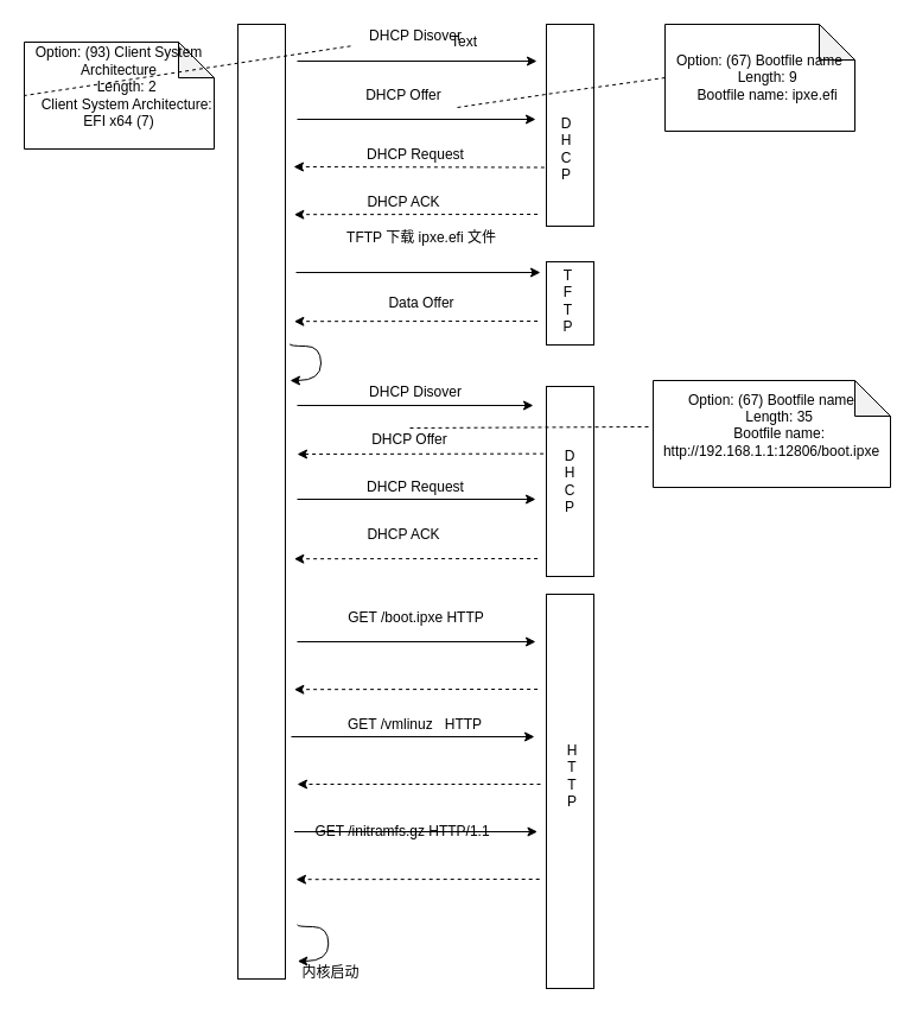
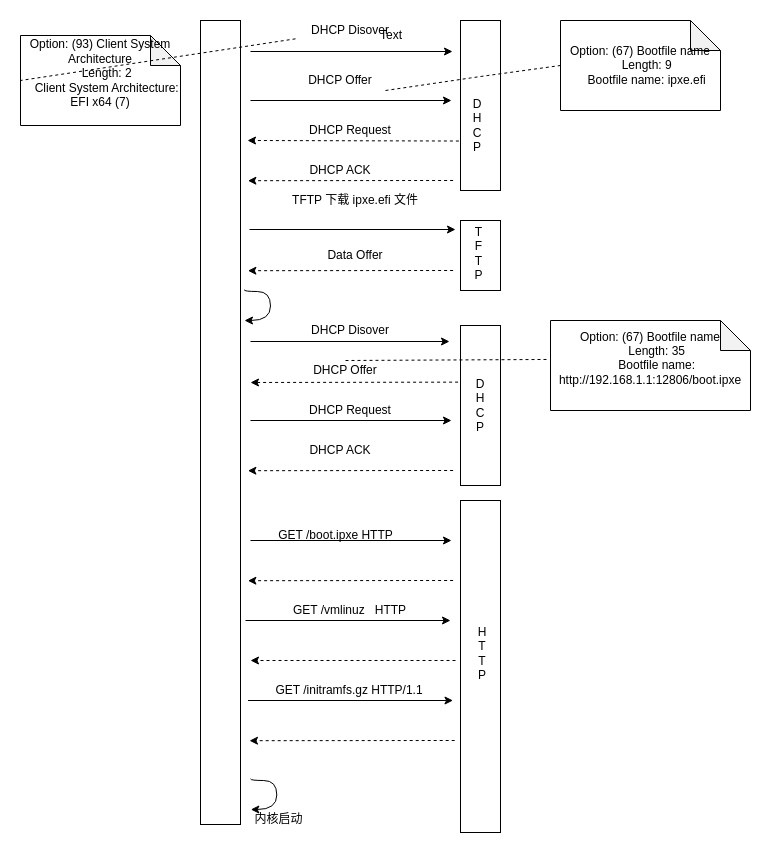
  <mxCell id="0" />
  <mxCell id="1" parent="0" />
  <mxCell id="2" value="" style="rounded=0;whiteSpace=wrap;html=1;" parent="1" vertex="1"><mxGeometry x="200" y="20" width="40" height="804" as="geometry" /></mxCell>
  <mxCell id="3" value="" style="rounded=0;whiteSpace=wrap;html=1;" parent="1" vertex="1"><mxGeometry x="460" y="20" width="40" height="170" as="geometry" /></mxCell>
  <mxCell id="4" value="" style="rounded=0;whiteSpace=wrap;html=1;" parent="1" vertex="1"><mxGeometry x="460" y="220" width="40" height="70" as="geometry" /></mxCell>
  <mxCell id="5" value="" style="endArrow=classic;html=1;" parent="1" edge="1"><mxGeometry width="50" height="50" relative="1" as="geometry"><mxPoint x="250" y="51" as="sourcePoint" /><mxPoint x="452" y="51" as="targetPoint" /><Array as="points" /></mxGeometry></mxCell>
  <mxCell id="6" value="DHCP Disover" style="text;html=1;strokeColor=none;fillColor=none;align=center;verticalAlign=middle;whiteSpace=wrap;rounded=0;" parent="1" vertex="1"><mxGeometry x="295" y="20" width="110" height="20" as="geometry" /></mxCell>
  <mxCell id="7" value="" style="endArrow=classic;html=1;dashed=1;exitX=-0.04;exitY=0.709;exitDx=0;exitDy=0;exitPerimeter=0;" parent="1" source="3" edge="1"><mxGeometry width="50" height="50" relative="1" as="geometry"><mxPoint x="450" y="130" as="sourcePoint" /><mxPoint x="247" y="140" as="targetPoint" /></mxGeometry></mxCell>
  <mxCell id="8" value="DHCP Offer" style="text;html=1;strokeColor=none;fillColor=none;align=center;verticalAlign=middle;whiteSpace=wrap;rounded=0;" parent="1" vertex="1"><mxGeometry x="295" y="70" width="90" height="20" as="geometry" /></mxCell>
  <mxCell id="9" value="" style="endArrow=classic;html=1;" parent="1" edge="1"><mxGeometry width="50" height="50" relative="1" as="geometry"><mxPoint x="250" y="100" as="sourcePoint" /><mxPoint x="451" y="100" as="targetPoint" /></mxGeometry></mxCell>
  <mxCell id="10" value="DHCP Request" style="text;html=1;strokeColor=none;fillColor=none;align=center;verticalAlign=middle;whiteSpace=wrap;rounded=0;" parent="1" vertex="1"><mxGeometry x="295" y="120" width="110" height="20" as="geometry" /></mxCell>
  <mxCell id="11" value="DHCP ACK" style="text;html=1;strokeColor=none;fillColor=none;align=center;verticalAlign=middle;whiteSpace=wrap;rounded=0;" parent="1" vertex="1"><mxGeometry x="285" y="160" width="110" height="20" as="geometry" /></mxCell>
  <mxCell id="12" value="&lt;div&gt;Option: (67) Bootfile name&lt;/div&gt;&lt;div&gt;&amp;nbsp; &amp;nbsp; Length: 9&lt;/div&gt;&lt;div&gt;&amp;nbsp; &amp;nbsp; Bootfile name: ipxe.efi&lt;/div&gt;" style="shape=note;whiteSpace=wrap;html=1;backgroundOutline=1;darkOpacity=0.05;" parent="1" vertex="1"><mxGeometry x="560" y="20" width="160" height="90" as="geometry" /></mxCell>
  <mxCell id="13" value="" style="endArrow=none;dashed=1;html=1;entryX=0;entryY=0.5;entryDx=0;entryDy=0;entryPerimeter=0;exitX=1;exitY=1;exitDx=0;exitDy=0;" parent="1" source="8" target="12" edge="1"><mxGeometry width="50" height="50" relative="1" as="geometry"><mxPoint x="400" y="190" as="sourcePoint" /><mxPoint x="450" y="140" as="targetPoint" /><Array as="points"><mxPoint x="480" y="76" /></Array></mxGeometry></mxCell>
  <mxCell id="14" value="&lt;div&gt;Option: (93) Client System Architecture&lt;/div&gt;&lt;div&gt;&amp;nbsp; &amp;nbsp; Length: 2&lt;/div&gt;&lt;div&gt;&amp;nbsp; &amp;nbsp; Client System Architecture: EFI x64 (7)&lt;/div&gt;&lt;div&gt;&lt;br&gt;&lt;/div&gt;" style="shape=note;whiteSpace=wrap;html=1;backgroundOutline=1;darkOpacity=0.05;" parent="1" vertex="1"><mxGeometry x="20" y="35" width="160" height="90" as="geometry" /></mxCell>
  <mxCell id="15" value="" style="endArrow=none;dashed=1;html=1;entryX=0;entryY=0.5;entryDx=0;entryDy=0;entryPerimeter=0;" parent="1" source="6" target="14" edge="1"><mxGeometry width="50" height="50" relative="1" as="geometry"><mxPoint x="362.5" y="150" as="sourcePoint" /><mxPoint x="540" y="105" as="targetPoint" /></mxGeometry></mxCell>
  <mxCell id="16" value="" style="endArrow=classic;html=1;" parent="1" edge="1"><mxGeometry width="50" height="50" relative="1" as="geometry"><mxPoint x="249" y="229" as="sourcePoint" /><mxPoint x="455" y="229" as="targetPoint" /></mxGeometry></mxCell>
  <mxCell id="17" value="TFTP 下载 ipxe.efi 文件" style="text;html=1;strokeColor=none;fillColor=none;align=center;verticalAlign=middle;whiteSpace=wrap;rounded=0;" parent="1" vertex="1"><mxGeometry x="285" y="190" width="140" height="20" as="geometry" /></mxCell>
  <mxCell id="18" value="Data Offer" style="text;html=1;strokeColor=none;fillColor=none;align=center;verticalAlign=middle;whiteSpace=wrap;rounded=0;" parent="1" vertex="1"><mxGeometry x="310" y="242.5" width="90" height="25" as="geometry" /></mxCell>
  <mxCell id="19" value="" style="rounded=0;whiteSpace=wrap;html=1;" parent="1" vertex="1"><mxGeometry x="460" y="325" width="40" height="160" as="geometry" /></mxCell>
  <mxCell id="20" value="DHCP Disover" style="text;html=1;strokeColor=none;fillColor=none;align=center;verticalAlign=middle;whiteSpace=wrap;rounded=0;" parent="1" vertex="1"><mxGeometry x="295" y="320" width="110" height="20" as="geometry" /></mxCell>
  <mxCell id="21" value="" style="endArrow=classic;html=1;exitX=-0.06;exitY=0.354;exitDx=0;exitDy=0;dashed=1;exitPerimeter=0;" parent="1" source="19" edge="1"><mxGeometry width="50" height="50" relative="1" as="geometry"><mxPoint x="420" y="510" as="sourcePoint" /><mxPoint x="250" y="382" as="targetPoint" /></mxGeometry></mxCell>
  <mxCell id="22" value="DHCP Offer" style="text;html=1;strokeColor=none;fillColor=none;align=center;verticalAlign=middle;whiteSpace=wrap;rounded=0;" parent="1" vertex="1"><mxGeometry x="300" y="360" width="90" height="20" as="geometry" /></mxCell>
  <mxCell id="23" value="" style="endArrow=classic;html=1;" parent="1" edge="1"><mxGeometry width="50" height="50" relative="1" as="geometry"><mxPoint x="250" y="420" as="sourcePoint" /><mxPoint x="451" y="420" as="targetPoint" /></mxGeometry></mxCell>
  <mxCell id="24" value="DHCP Request" style="text;html=1;strokeColor=none;fillColor=none;align=center;verticalAlign=middle;whiteSpace=wrap;rounded=0;" parent="1" vertex="1"><mxGeometry x="295" y="400" width="110" height="20" as="geometry" /></mxCell>
  <mxCell id="25" value="" style="endArrow=classic;html=1;" parent="1" edge="1"><mxGeometry width="50" height="50" relative="1" as="geometry"><mxPoint x="250" y="341" as="sourcePoint" /><mxPoint x="449" y="341" as="targetPoint" /></mxGeometry></mxCell>
  <mxCell id="26" value="&lt;div&gt;Option: (67) Bootfile name&lt;/div&gt;&lt;div&gt;&amp;nbsp; &amp;nbsp; Length: 35&lt;/div&gt;&lt;div&gt;&amp;nbsp; &amp;nbsp; Bootfile name: http://192.168.1.1:12806/boot.ipxe&lt;/div&gt;&lt;div&gt;&lt;br&gt;&lt;/div&gt;" style="shape=note;whiteSpace=wrap;html=1;backgroundOutline=1;darkOpacity=0.05;" parent="1" vertex="1"><mxGeometry x="550" y="320" width="200" height="90" as="geometry" /></mxCell>
  <mxCell id="27" value="" style="endArrow=none;dashed=1;html=1;exitX=0.5;exitY=0;exitDx=0;exitDy=0;entryX=-0.006;entryY=0.433;entryDx=0;entryDy=0;entryPerimeter=0;" parent="1" source="22" target="26" edge="1"><mxGeometry width="50" height="50" relative="1" as="geometry"><mxPoint x="400" y="310" as="sourcePoint" /><mxPoint x="450" y="260" as="targetPoint" /><Array as="points" /></mxGeometry></mxCell>
  <mxCell id="28" value="DHCP ACK" style="text;html=1;strokeColor=none;fillColor=none;align=center;verticalAlign=middle;whiteSpace=wrap;rounded=0;" parent="1" vertex="1"><mxGeometry x="285" y="440" width="110" height="20" as="geometry" /></mxCell>
  <mxCell id="29" value="" style="rounded=0;whiteSpace=wrap;html=1;" parent="1" vertex="1"><mxGeometry x="460" y="500" width="40" height="332" as="geometry" /></mxCell>
  <mxCell id="30" value="" style="endArrow=classic;html=1;" parent="1" edge="1"><mxGeometry width="50" height="50" relative="1" as="geometry"><mxPoint x="250" y="540" as="sourcePoint" /><mxPoint x="451" y="540" as="targetPoint" /></mxGeometry></mxCell>
- <mxCell id="31" value="GET /boot.ipxe HTTP" style="text;html=1;strokeColor=none;fillColor=none;align=center;verticalAlign=middle;whiteSpace=wrap;rounded=0;" parent="1" vertex="1"><mxGeometry x="262.5" y="510" width="175" height="20" as="geometry" /></mxCell>
+ <mxCell id="31" value="GET /boot.ipxe HTTP" style="text;html=1;strokeColor=none;fillColor=none;align=center;verticalAlign=middle;whiteSpace=wrap;rounded=0;" parent="1" vertex="1"><mxGeometry x="247.5" y="525" width="175" height="20" as="geometry" /></mxCell>
  <mxCell id="32" value="" style="endArrow=classic;html=1;" parent="1" edge="1"><mxGeometry width="50" height="50" relative="1" as="geometry"><mxPoint x="245" y="620" as="sourcePoint" /><mxPoint x="450" y="620" as="targetPoint" /></mxGeometry></mxCell>
  <mxCell id="33" value="&lt;span style=&quot;color: rgba(0 , 0 , 0 , 0) ; font-family: monospace ; font-size: 0px&quot;&gt;%3CmxGraphModel%3E%3Croot%3E%3CmxCell%20id%3D%220%22%2F%3E%3CmxCell%20id%3D%221%22%20parent%3D%220%22%2F%3E%3CmxCell%20id%3D%222%22%20value%3D%22GET%20%2Fboot.ipxe%20HTTP%22%20style%3D%22text%3Bhtml%3D1%3BstrokeColor%3Dnone%3BfillColor%3Dnone%3Balign%3Dcenter%3BverticalAlign%3Dmiddle%3BwhiteSpace%3Dwrap%3Brounded%3D0%3B%22%20vertex%3D%221%22%20parent%3D%221%22%3E%3CmxGeometry%20x%3D%22252.5%22%20y%3D%22610%22%20width%3D%22175%22%20height%3D%2220%22%20as%3D%22geometry%22%2F%3E%3C%2FmxCell%3E%3C%2Froot%3E%3C%2FmxGraphMode&lt;/span&gt;GET /vmlinuz&amp;nbsp; &amp;nbsp;HTTP" style="text;html=1;strokeColor=none;fillColor=none;align=center;verticalAlign=middle;whiteSpace=wrap;rounded=0;" parent="1" vertex="1"><mxGeometry x="261.5" y="600" width="175" height="20" as="geometry" /></mxCell>
  <mxCell id="34" value="" style="endArrow=classic;html=1;dashed=1;" parent="1" edge="1"><mxGeometry width="50" height="50" relative="1" as="geometry"><mxPoint x="455" y="660" as="sourcePoint" /><mxPoint x="250" y="660" as="targetPoint" /></mxGeometry></mxCell>
  <mxCell id="35" value="" style="endArrow=classic;html=1;" parent="1" edge="1"><mxGeometry width="50" height="50" relative="1" as="geometry"><mxPoint x="247.5" y="700" as="sourcePoint" /><mxPoint x="452.5" y="700" as="targetPoint" /></mxGeometry></mxCell>
  <mxCell id="36" value="" style="endArrow=classic;html=1;dashed=1;exitX=-0.12;exitY=0.47;exitDx=0;exitDy=0;exitPerimeter=0;" parent="1" edge="1"><mxGeometry width="50" height="50" relative="1" as="geometry"><mxPoint x="454.2" y="740" as="sourcePoint" /><mxPoint x="249" y="740.2" as="targetPoint" /></mxGeometry></mxCell>
- <mxCell id="37" value="GET /initramfs.gz HTTP/1.1" style="text;html=1;strokeColor=none;fillColor=none;align=center;verticalAlign=middle;whiteSpace=wrap;rounded=0;" parent="1" vertex="1"><mxGeometry x="264" y="690" width="150" height="20" as="geometry" /></mxCell>
+ <mxCell id="37" value="GET /initramfs.gz HTTP/1.1" style="text;html=1;strokeColor=none;fillColor=none;align=center;verticalAlign=middle;whiteSpace=wrap;rounded=0;" parent="1" vertex="1"><mxGeometry x="274" y="680" width="150" height="20" as="geometry" /></mxCell>
  <mxCell id="38" value="" style="endArrow=classic;html=1;dashed=1;exitX=-0.12;exitY=0.47;exitDx=0;exitDy=0;exitPerimeter=0;" parent="1" edge="1"><mxGeometry width="50" height="50" relative="1" as="geometry"><mxPoint x="452.6" y="580" as="sourcePoint" /><mxPoint x="247.4" y="580.2" as="targetPoint" /></mxGeometry></mxCell>
  <mxCell id="39" value="" style="endArrow=classic;html=1;dashed=1;exitX=-0.12;exitY=0.47;exitDx=0;exitDy=0;exitPerimeter=0;" parent="1" edge="1"><mxGeometry width="50" height="50" relative="1" as="geometry"><mxPoint x="452.6" y="470" as="sourcePoint" /><mxPoint x="247.4" y="470.2" as="targetPoint" /></mxGeometry></mxCell>
  <mxCell id="40" value="" style="endArrow=classic;html=1;dashed=1;exitX=-0.12;exitY=0.47;exitDx=0;exitDy=0;exitPerimeter=0;" parent="1" edge="1"><mxGeometry width="50" height="50" relative="1" as="geometry"><mxPoint x="452.6" y="270" as="sourcePoint" /><mxPoint x="247.4" y="270.2" as="targetPoint" /></mxGeometry></mxCell>
  <mxCell id="41" value="" style="endArrow=classic;html=1;dashed=1;exitX=-0.12;exitY=0.47;exitDx=0;exitDy=0;exitPerimeter=0;" parent="1" edge="1"><mxGeometry width="50" height="50" relative="1" as="geometry"><mxPoint x="452.6" y="180" as="sourcePoint" /><mxPoint x="247.4" y="180.2" as="targetPoint" /></mxGeometry></mxCell>
  <mxCell id="42" value="" style="endArrow=classic;html=1;edgeStyle=orthogonalEdgeStyle;curved=1;exitX=1.092;exitY=0.335;exitDx=0;exitDy=0;exitPerimeter=0;" edge="1" parent="1" source="2"><mxGeometry width="50" height="50" relative="1" as="geometry"><mxPoint x="420" y="350" as="sourcePoint" /><mxPoint x="244" y="320" as="targetPoint" /><Array as="points"><mxPoint x="270" y="291" /><mxPoint x="270" y="320" /></Array></mxGeometry></mxCell>
  <mxCell id="43" value="内核启动" style="text;html=1;strokeColor=none;fillColor=none;align=center;verticalAlign=middle;whiteSpace=wrap;rounded=0;" vertex="1" parent="1"><mxGeometry x="251" y="809" width="55" height="20" as="geometry" /></mxCell>
  <mxCell id="44" value="" style="endArrow=classic;html=1;edgeStyle=orthogonalEdgeStyle;curved=1;exitX=1.092;exitY=0.335;exitDx=0;exitDy=0;exitPerimeter=0;" edge="1" parent="1"><mxGeometry width="50" height="50" relative="1" as="geometry"><mxPoint x="250" y="778.34" as="sourcePoint" /><mxPoint x="250.32" y="809" as="targetPoint" /><Array as="points"><mxPoint x="276.32" y="780" /><mxPoint x="276.32" y="809" /></Array></mxGeometry></mxCell>
  <mxCell id="45" value="Text" style="text;html=1;strokeColor=none;fillColor=none;align=center;verticalAlign=middle;whiteSpace=wrap;rounded=0;" vertex="1" parent="1"><mxGeometry x="371" y="25" width="40" height="20" as="geometry" /></mxCell>
  <mxCell id="46" value="D&lt;br&gt;H&lt;br&gt;C&lt;br&gt;P" style="text;html=1;strokeColor=none;fillColor=none;align=center;verticalAlign=middle;whiteSpace=wrap;rounded=0;" vertex="1" parent="1"><mxGeometry x="462" y="86" width="30" height="78" as="geometry" /></mxCell>
  <mxCell id="47" value="T&lt;br&gt;F&lt;br&gt;T&lt;br&gt;P" style="text;html=1;strokeColor=none;fillColor=none;align=center;verticalAlign=middle;whiteSpace=wrap;rounded=0;" vertex="1" parent="1"><mxGeometry x="465" y="232" width="27" height="42" as="geometry" /></mxCell>
  <mxCell id="48" value="D&lt;br&gt;H&lt;br&gt;C&lt;br&gt;P" style="text;html=1;strokeColor=none;fillColor=none;align=center;verticalAlign=middle;whiteSpace=wrap;rounded=0;" vertex="1" parent="1"><mxGeometry x="465" y="366" width="30" height="78" as="geometry" /></mxCell>
  <mxCell id="49" value="H&lt;br&gt;T&lt;br&gt;T&lt;br&gt;P" style="text;html=1;strokeColor=none;fillColor=none;align=center;verticalAlign=middle;whiteSpace=wrap;rounded=0;" vertex="1" parent="1"><mxGeometry x="467" y="614" width="30" height="78" as="geometry" /></mxCell>
